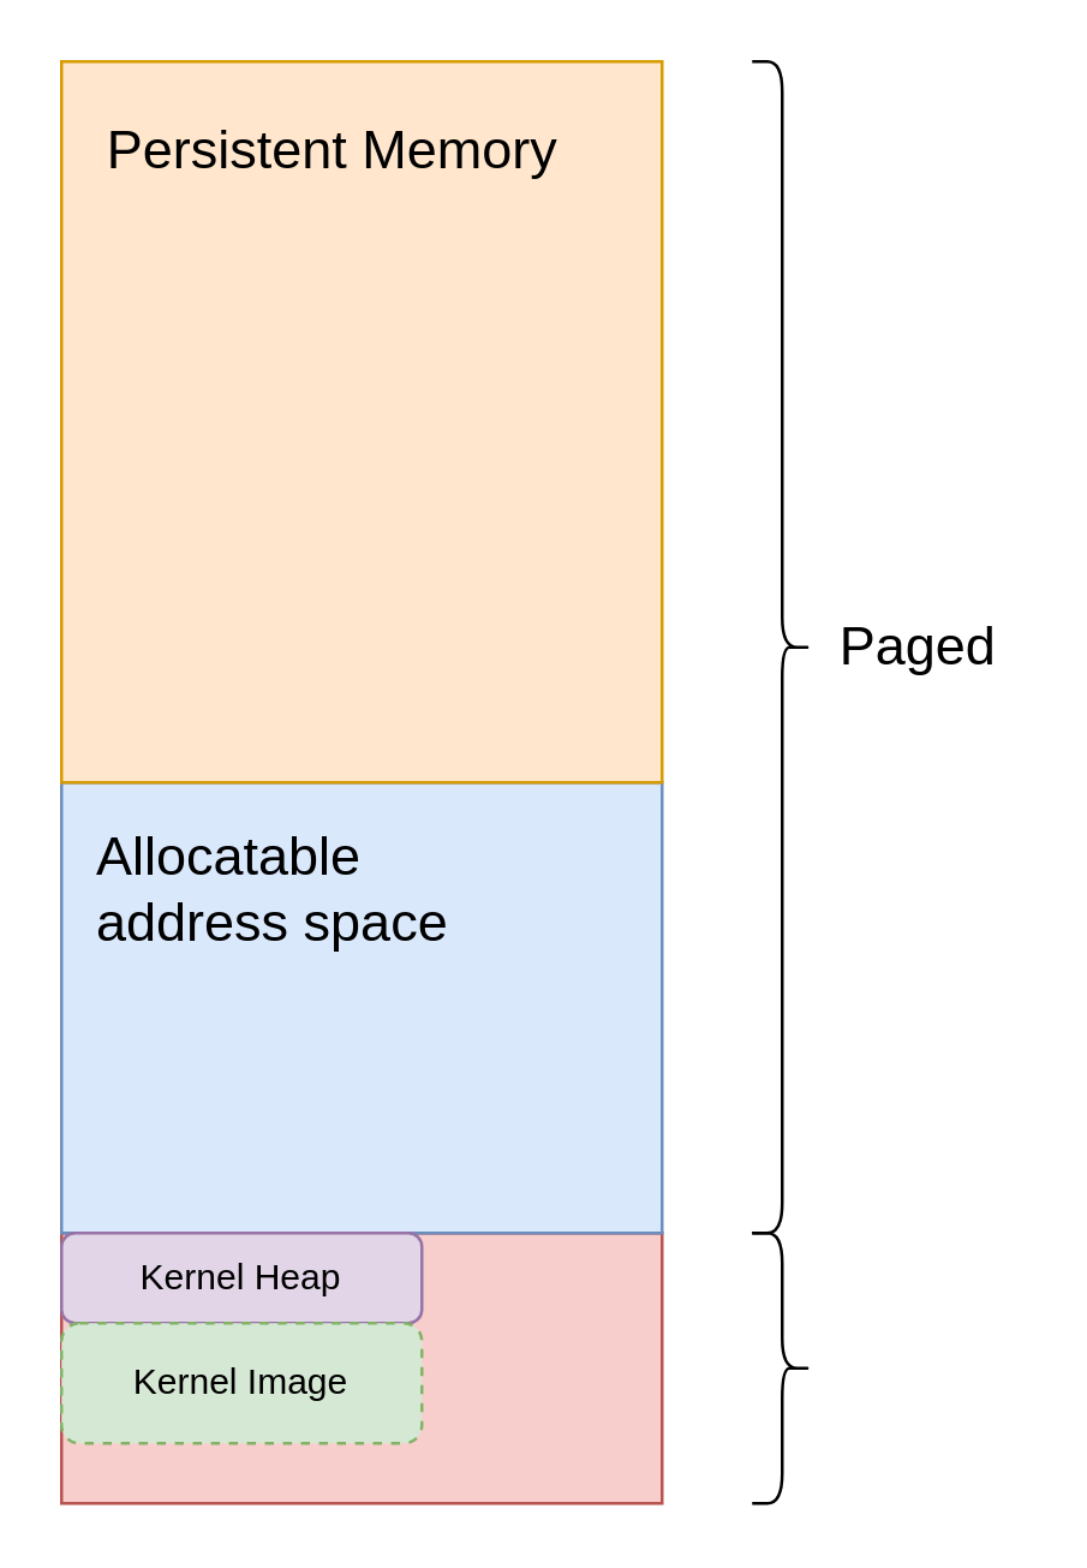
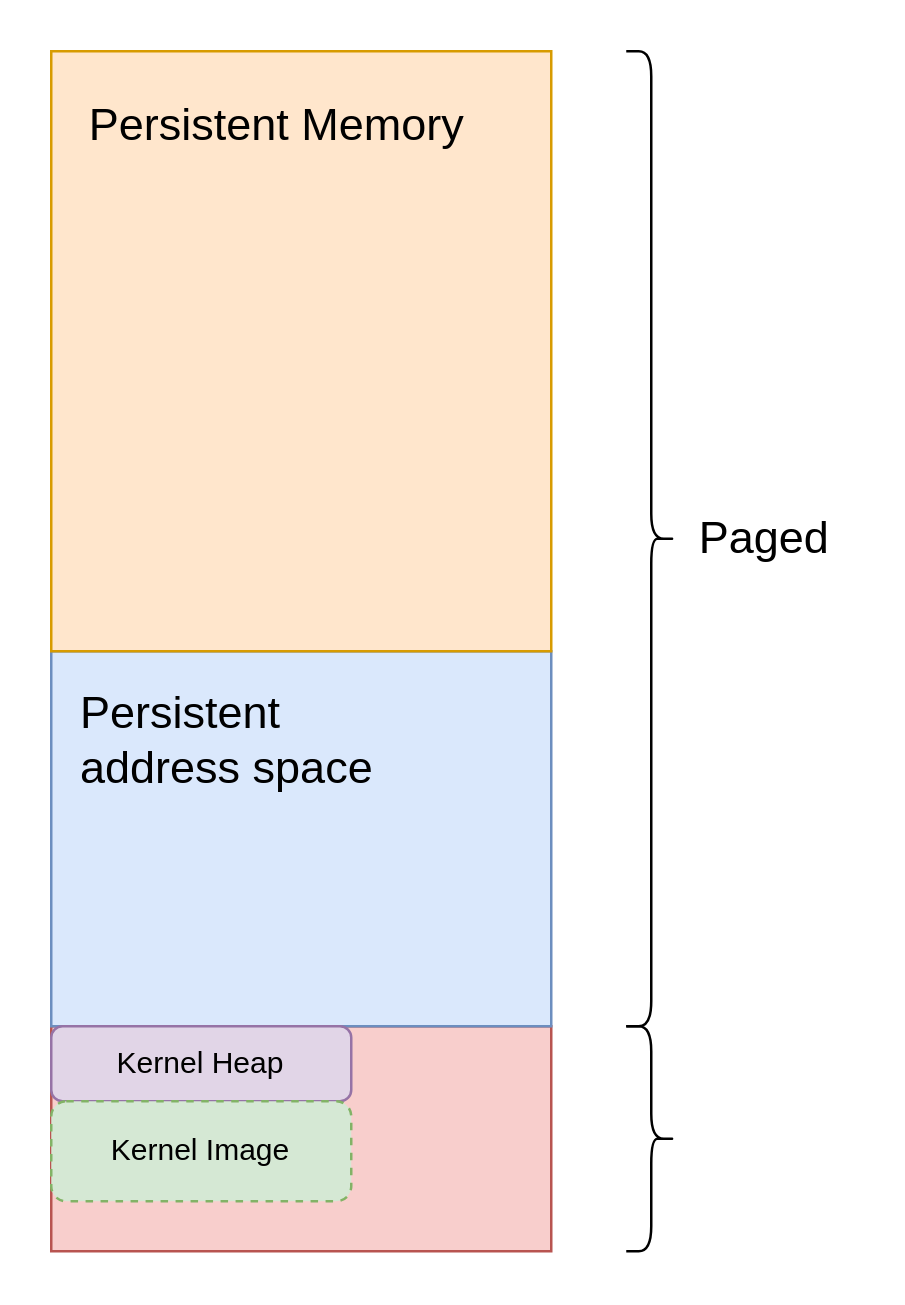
  <mxCell id="0" />
  <mxCell id="1" parent="0" />
  <mxCell id="2" value="" style="rounded=0;whiteSpace=wrap;html=1;fillColor=#f8cecc;strokeColor=#b85450;" vertex="1" parent="1"><mxGeometry x="20" y="410" width="200" height="90" as="geometry" /></mxCell>
  <mxCell id="3" value="" style="rounded=0;whiteSpace=wrap;html=1;fillColor=#dae8fc;strokeColor=#6c8ebf;" vertex="1" parent="1"><mxGeometry x="20" y="260" width="200" height="150" as="geometry" /></mxCell>
  <mxCell id="4" value="" style="rounded=0;whiteSpace=wrap;html=1;fillColor=#ffe6cc;strokeColor=#d79b00;" vertex="1" parent="1"><mxGeometry x="20" y="20" width="200" height="240" as="geometry" /></mxCell>
  <mxCell id="5" value="" style="shape=curlyBracket;whiteSpace=wrap;html=1;rounded=1;flipH=1;" vertex="1" parent="1"><mxGeometry x="250" y="20" width="20" height="390" as="geometry" /></mxCell>
  <mxCell id="6" value="" style="shape=curlyBracket;whiteSpace=wrap;html=1;rounded=1;flipH=1;" vertex="1" parent="1"><mxGeometry x="250" y="410" width="20" height="90" as="geometry" /></mxCell>
  <mxCell id="7" value="Kernel Heap" style="rounded=1;whiteSpace=wrap;html=1;fillColor=#e1d5e7;strokeColor=#9673a6;" vertex="1" parent="1"><mxGeometry x="20" y="410" width="120" height="30" as="geometry" /></mxCell>
  <mxCell id="8" value="Kernel Image" style="rounded=1;whiteSpace=wrap;html=1;fillColor=#d5e8d4;strokeColor=#82b366;dashed=1;" vertex="1" parent="1"><mxGeometry x="20" y="440" width="120" height="40" as="geometry" /></mxCell>
  <mxCell id="9" value="Persistent Memory" style="text;html=1;resizable=0;autosize=1;align=center;verticalAlign=middle;points=[];fillColor=none;strokeColor=none;rounded=0;fontSize=18;" vertex="1" parent="1"><mxGeometry x="50" y="40" width="120" height="20" as="geometry" /></mxCell>
- <mxCell id="10" value="Allocatable &lt;br&gt;address space" style="text;html=1;resizable=0;autosize=1;align=left;verticalAlign=middle;points=[];fillColor=none;strokeColor=none;rounded=0;fontSize=18;" vertex="1" parent="1"><mxGeometry x="30" y="271" width="130" height="50" as="geometry" /></mxCell>
+ <mxCell id="10" value="Persistent &lt;br&gt;address space" style="text;html=1;resizable=0;autosize=1;align=left;verticalAlign=middle;points=[];fillColor=none;strokeColor=none;rounded=0;fontSize=18;" vertex="1" parent="1"><mxGeometry x="30" y="271" width="130" height="50" as="geometry" /></mxCell>
  <mxCell id="11" value="Paged" style="text;html=1;resizable=0;autosize=1;align=center;verticalAlign=middle;points=[];fillColor=none;strokeColor=none;rounded=0;fontSize=18;" vertex="1" parent="1"><mxGeometry x="270" y="200" width="70" height="30" as="geometry" /></mxCell>
